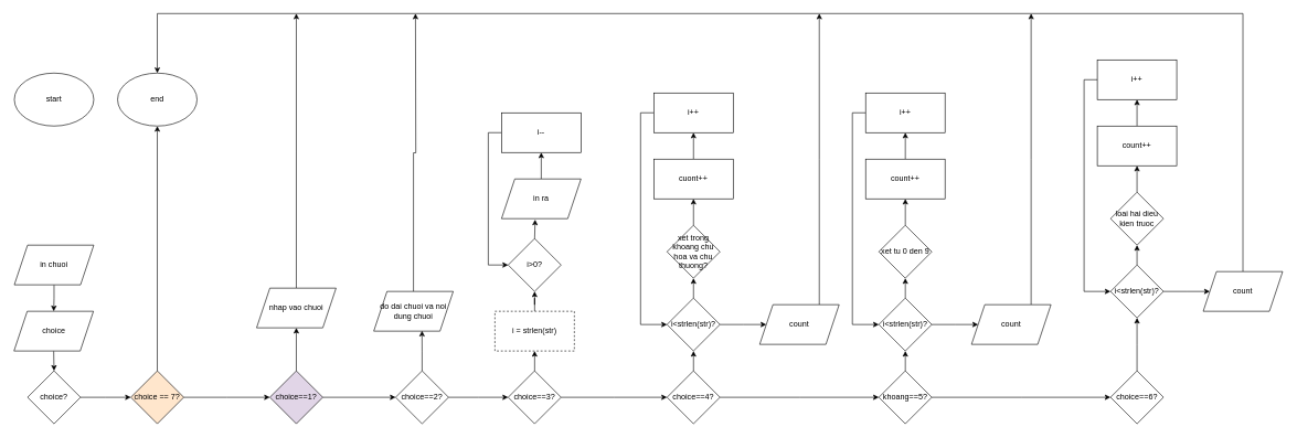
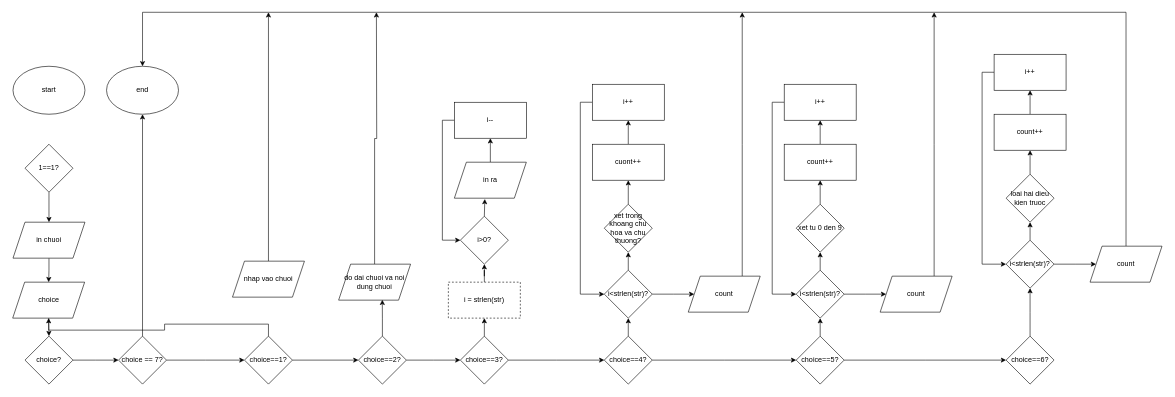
  <mxCell id="0" />
  <mxCell id="1" parent="0" />
  <mxCell id="2" value="start&lt;br&gt;" style="ellipse;whiteSpace=wrap;html=1;" parent="1" vertex="1"><mxGeometry x="21" y="110" width="120" height="80" as="geometry" /></mxCell>
  <mxCell id="3" style="edgeStyle=orthogonalEdgeStyle;rounded=0;orthogonalLoop=1;jettySize=auto;html=1;exitX=0.5;exitY=1;exitDx=0;exitDy=0;" parent="1" source="4" target="10" edge="1"><mxGeometry relative="1" as="geometry" /></mxCell>
  <mxCell id="4" value="in chuoi" style="shape=parallelogram;perimeter=parallelogramPerimeter;whiteSpace=wrap;html=1;fixedSize=1;" parent="1" vertex="1"><mxGeometry x="21" y="370" width="120" height="60" as="geometry" /></mxCell>
+ <mxCell id="5" style="edgeStyle=orthogonalEdgeStyle;rounded=0;orthogonalLoop=1;jettySize=auto;html=1;exitX=0.5;exitY=1;exitDx=0;exitDy=0;entryX=0.5;entryY=0;entryDx=0;entryDy=0;" parent="1" source="6" target="4" edge="1"><mxGeometry relative="1" as="geometry" /></mxCell>
+ <mxCell id="6" value="1==1?" style="rhombus;whiteSpace=wrap;html=1;" parent="1" vertex="1"><mxGeometry x="41" y="240" width="80" height="80" as="geometry" /></mxCell>
  <mxCell id="7" style="edgeStyle=orthogonalEdgeStyle;rounded=0;orthogonalLoop=1;jettySize=auto;html=1;exitX=1;exitY=0.5;exitDx=0;exitDy=0;" parent="1" source="8" edge="1"><mxGeometry relative="1" as="geometry"><mxPoint x="197" y="600" as="targetPoint" /></mxGeometry></mxCell>
  <mxCell id="8" value="choice?" style="rhombus;whiteSpace=wrap;html=1;" parent="1" vertex="1"><mxGeometry x="41" y="560" width="80" height="80" as="geometry" /></mxCell>
  <mxCell id="9" style="edgeStyle=orthogonalEdgeStyle;rounded=0;orthogonalLoop=1;jettySize=auto;html=1;exitX=0.5;exitY=1;exitDx=0;exitDy=0;entryX=0.5;entryY=0;entryDx=0;entryDy=0;" parent="1" source="10" target="8" edge="1"><mxGeometry relative="1" as="geometry" /></mxCell>
  <mxCell id="10" value="choice" style="shape=parallelogram;perimeter=parallelogramPerimeter;whiteSpace=wrap;html=1;fixedSize=1;" parent="1" vertex="1"><mxGeometry x="20.5" y="470" width="120" height="60" as="geometry" /></mxCell>
  <mxCell id="11" style="edgeStyle=orthogonalEdgeStyle;rounded=0;orthogonalLoop=1;jettySize=auto;html=1;exitX=1;exitY=0.5;exitDx=0;exitDy=0;" parent="1" source="13" edge="1"><mxGeometry relative="1" as="geometry"><mxPoint x="407" y="600" as="targetPoint" /></mxGeometry></mxCell>
  <mxCell id="12" style="edgeStyle=orthogonalEdgeStyle;rounded=0;orthogonalLoop=1;jettySize=auto;html=1;exitX=0.5;exitY=0;exitDx=0;exitDy=0;" edge="1" parent="1" source="13" target="76"><mxGeometry relative="1" as="geometry" /></mxCell>
- <mxCell id="13" value="choice == 7?" style="rhombus;whiteSpace=wrap;html=1;fillColor=#ffe6cc;" parent="1" vertex="1"><mxGeometry x="197" y="560" width="80" height="80" as="geometry" /></mxCell>
+ <mxCell id="13" value="choice == 7?" style="rhombus;whiteSpace=wrap;html=1;" parent="1" vertex="1"><mxGeometry x="197" y="560" width="80" height="80" as="geometry" /></mxCell>
  <mxCell id="14" style="edgeStyle=orthogonalEdgeStyle;rounded=0;orthogonalLoop=1;jettySize=auto;html=1;exitX=1;exitY=0.5;exitDx=0;exitDy=0;entryX=0;entryY=0.5;entryDx=0;entryDy=0;" parent="1" source="16" target="18" edge="1"><mxGeometry relative="1" as="geometry" /></mxCell>
- <mxCell id="15" style="edgeStyle=orthogonalEdgeStyle;rounded=0;orthogonalLoop=1;jettySize=auto;html=1;exitX=0.5;exitY=0;exitDx=0;exitDy=0;entryX=0.5;entryY=1;entryDx=0;entryDy=0;" parent="1" source="16" target="22" edge="1"><mxGeometry relative="1" as="geometry" /></mxCell>
- <mxCell id="16" value="choice==1?" style="rhombus;whiteSpace=wrap;html=1;fillColor=#e1d5e7;" parent="1" vertex="1"><mxGeometry x="407" y="560" width="80" height="80" as="geometry" /></mxCell>
+ <mxCell id="15" style="edgeStyle=orthogonalEdgeStyle;rounded=0;orthogonalLoop=1;jettySize=auto;html=1;exitX=0.5;exitY=0;exitDx=0;exitDy=0;" parent="1" source="16" target="10" edge="1"><mxGeometry relative="1" as="geometry" /></mxCell>
+ <mxCell id="16" value="choice==1?" style="rhombus;whiteSpace=wrap;html=1;" parent="1" vertex="1"><mxGeometry x="407" y="560" width="80" height="80" as="geometry" /></mxCell>
  <mxCell id="17" style="edgeStyle=orthogonalEdgeStyle;rounded=0;orthogonalLoop=1;jettySize=auto;html=1;exitX=1;exitY=0.5;exitDx=0;exitDy=0;" parent="1" source="18" edge="1"><mxGeometry relative="1" as="geometry"><mxPoint x="767" y="600" as="targetPoint" /></mxGeometry></mxCell>
  <mxCell id="18" value="choice==2?" style="rhombus;whiteSpace=wrap;html=1;" parent="1" vertex="1"><mxGeometry x="597" y="560" width="80" height="80" as="geometry" /></mxCell>
  <mxCell id="19" style="edgeStyle=orthogonalEdgeStyle;rounded=0;orthogonalLoop=1;jettySize=auto;html=1;exitX=0.5;exitY=0;exitDx=0;exitDy=0;" edge="1" parent="1" source="20"><mxGeometry relative="1" as="geometry"><mxPoint x="627" y="20" as="targetPoint" /></mxGeometry></mxCell>
  <mxCell id="20" value="do dai chuoi va noi dung chuoi" style="shape=parallelogram;perimeter=parallelogramPerimeter;whiteSpace=wrap;html=1;fixedSize=1;" parent="1" vertex="1"><mxGeometry x="564" y="440" width="120" height="60" as="geometry" /></mxCell>
  <mxCell id="21" style="edgeStyle=orthogonalEdgeStyle;rounded=0;orthogonalLoop=1;jettySize=auto;html=1;exitX=0.5;exitY=0;exitDx=0;exitDy=0;" edge="1" parent="1" source="22"><mxGeometry relative="1" as="geometry"><mxPoint x="447" y="20" as="targetPoint" /></mxGeometry></mxCell>
  <mxCell id="22" value="nhap vao chuoi" style="shape=parallelogram;perimeter=parallelogramPerimeter;whiteSpace=wrap;html=1;fixedSize=1;" parent="1" vertex="1"><mxGeometry x="387" y="435" width="120" height="60" as="geometry" /></mxCell>
  <mxCell id="23" style="edgeStyle=orthogonalEdgeStyle;rounded=0;orthogonalLoop=1;jettySize=auto;html=1;exitX=0.5;exitY=0;exitDx=0;exitDy=0;entryX=0.607;entryY=0.99;entryDx=0;entryDy=0;entryPerimeter=0;" parent="1" source="18" target="20" edge="1"><mxGeometry relative="1" as="geometry" /></mxCell>
  <mxCell id="24" style="edgeStyle=orthogonalEdgeStyle;rounded=0;orthogonalLoop=1;jettySize=auto;html=1;exitX=0.5;exitY=0;exitDx=0;exitDy=0;entryX=0.5;entryY=1;entryDx=0;entryDy=0;" edge="1" parent="1" source="26" target="29"><mxGeometry relative="1" as="geometry"><mxPoint x="807" y="540" as="targetPoint" /><Array as="points" /></mxGeometry></mxCell>
  <mxCell id="25" style="edgeStyle=orthogonalEdgeStyle;rounded=0;orthogonalLoop=1;jettySize=auto;html=1;exitX=1;exitY=0.5;exitDx=0;exitDy=0;" edge="1" parent="1" source="26"><mxGeometry relative="1" as="geometry"><mxPoint x="1007" y="600" as="targetPoint" /></mxGeometry></mxCell>
  <mxCell id="26" value="choice==3?" style="rhombus;whiteSpace=wrap;html=1;" parent="1" vertex="1"><mxGeometry x="767" y="560" width="80" height="80" as="geometry" /></mxCell>
  <mxCell id="27" value="i&amp;gt;0?" style="rhombus;whiteSpace=wrap;html=1;" vertex="1" parent="1"><mxGeometry x="767" y="360" width="80" height="80" as="geometry" /></mxCell>
  <mxCell id="28" style="edgeStyle=orthogonalEdgeStyle;rounded=0;orthogonalLoop=1;jettySize=auto;html=1;exitX=0.5;exitY=0;exitDx=0;exitDy=0;" edge="1" parent="1" source="29" target="27"><mxGeometry relative="1" as="geometry" /></mxCell>
  <mxCell id="29" value="i = strlen(str)" style="rounded=0;whiteSpace=wrap;html=1;dashed=1;" vertex="1" parent="1"><mxGeometry x="747" y="470" width="120" height="60" as="geometry" /></mxCell>
  <mxCell id="30" style="edgeStyle=orthogonalEdgeStyle;rounded=0;orthogonalLoop=1;jettySize=auto;html=1;exitX=0.5;exitY=0;exitDx=0;exitDy=0;entryX=0.5;entryY=1;entryDx=0;entryDy=0;" edge="1" parent="1" source="31" target="34"><mxGeometry relative="1" as="geometry" /></mxCell>
  <mxCell id="31" value="in ra" style="shape=parallelogram;perimeter=parallelogramPerimeter;whiteSpace=wrap;html=1;fixedSize=1;" vertex="1" parent="1"><mxGeometry x="757" y="270" width="120" height="60" as="geometry" /></mxCell>
  <mxCell id="32" style="edgeStyle=orthogonalEdgeStyle;rounded=0;orthogonalLoop=1;jettySize=auto;html=1;exitX=0.5;exitY=0;exitDx=0;exitDy=0;entryX=0.423;entryY=1.023;entryDx=0;entryDy=0;entryPerimeter=0;" edge="1" parent="1" source="27" target="31"><mxGeometry relative="1" as="geometry" /></mxCell>
  <mxCell id="33" style="edgeStyle=orthogonalEdgeStyle;rounded=0;orthogonalLoop=1;jettySize=auto;html=1;exitX=0;exitY=0.5;exitDx=0;exitDy=0;entryX=0;entryY=0.5;entryDx=0;entryDy=0;" edge="1" parent="1" source="34" target="27"><mxGeometry relative="1" as="geometry" /></mxCell>
  <mxCell id="34" value="i--" style="rounded=0;whiteSpace=wrap;html=1;" vertex="1" parent="1"><mxGeometry x="757" y="170" width="120" height="60" as="geometry" /></mxCell>
  <mxCell id="35" style="edgeStyle=orthogonalEdgeStyle;rounded=0;orthogonalLoop=1;jettySize=auto;html=1;exitX=0.5;exitY=0;exitDx=0;exitDy=0;entryX=0.5;entryY=1;entryDx=0;entryDy=0;" edge="1" parent="1" source="37"><mxGeometry relative="1" as="geometry"><mxPoint x="1047" y="530" as="targetPoint" /></mxGeometry></mxCell>
  <mxCell id="36" style="edgeStyle=orthogonalEdgeStyle;rounded=0;orthogonalLoop=1;jettySize=auto;html=1;exitX=1;exitY=0.5;exitDx=0;exitDy=0;" edge="1" parent="1" source="37"><mxGeometry relative="1" as="geometry"><mxPoint x="1327" y="600" as="targetPoint" /></mxGeometry></mxCell>
  <mxCell id="37" value="choice==4?" style="rhombus;whiteSpace=wrap;html=1;" vertex="1" parent="1"><mxGeometry x="1007" y="560" width="80" height="80" as="geometry" /></mxCell>
  <mxCell id="38" style="edgeStyle=orthogonalEdgeStyle;rounded=0;orthogonalLoop=1;jettySize=auto;html=1;exitX=0.5;exitY=0;exitDx=0;exitDy=0;entryX=0.5;entryY=1;entryDx=0;entryDy=0;" edge="1" parent="1" source="40" target="42"><mxGeometry relative="1" as="geometry" /></mxCell>
  <mxCell id="39" style="edgeStyle=orthogonalEdgeStyle;rounded=0;orthogonalLoop=1;jettySize=auto;html=1;exitX=1;exitY=0.5;exitDx=0;exitDy=0;" edge="1" parent="1" source="40"><mxGeometry relative="1" as="geometry"><mxPoint x="1157" y="490" as="targetPoint" /></mxGeometry></mxCell>
  <mxCell id="40" value="i&amp;lt;strlen(str)?" style="rhombus;whiteSpace=wrap;html=1;" vertex="1" parent="1"><mxGeometry x="1007" y="450" width="80" height="80" as="geometry" /></mxCell>
  <mxCell id="41" style="edgeStyle=orthogonalEdgeStyle;rounded=0;orthogonalLoop=1;jettySize=auto;html=1;exitX=0.5;exitY=0;exitDx=0;exitDy=0;entryX=0.5;entryY=1;entryDx=0;entryDy=0;" edge="1" parent="1" source="42" target="44"><mxGeometry relative="1" as="geometry" /></mxCell>
  <mxCell id="42" value="xet trong khoang chu hoa va chu thuong?" style="rhombus;whiteSpace=wrap;html=1;" vertex="1" parent="1"><mxGeometry x="1007" y="340" width="80" height="80" as="geometry" /></mxCell>
  <mxCell id="43" style="edgeStyle=orthogonalEdgeStyle;rounded=0;orthogonalLoop=1;jettySize=auto;html=1;exitX=0.5;exitY=0;exitDx=0;exitDy=0;entryX=0.5;entryY=1;entryDx=0;entryDy=0;" edge="1" parent="1" source="44" target="46"><mxGeometry relative="1" as="geometry" /></mxCell>
  <mxCell id="44" value="cuont++" style="rounded=0;whiteSpace=wrap;html=1;" vertex="1" parent="1"><mxGeometry x="987" y="240" width="120" height="60" as="geometry" /></mxCell>
  <mxCell id="45" style="edgeStyle=orthogonalEdgeStyle;rounded=0;orthogonalLoop=1;jettySize=auto;html=1;exitX=0;exitY=0.5;exitDx=0;exitDy=0;entryX=0;entryY=0.5;entryDx=0;entryDy=0;" edge="1" parent="1" source="46" target="40"><mxGeometry relative="1" as="geometry" /></mxCell>
  <mxCell id="46" value="i++" style="rounded=0;whiteSpace=wrap;html=1;" vertex="1" parent="1"><mxGeometry x="987" y="140" width="120" height="60" as="geometry" /></mxCell>
  <mxCell id="47" style="edgeStyle=orthogonalEdgeStyle;rounded=0;orthogonalLoop=1;jettySize=auto;html=1;exitX=0.75;exitY=0;exitDx=0;exitDy=0;" edge="1" parent="1" source="48"><mxGeometry relative="1" as="geometry"><mxPoint x="1237" y="20" as="targetPoint" /></mxGeometry></mxCell>
  <mxCell id="48" value="count" style="shape=parallelogram;perimeter=parallelogramPerimeter;whiteSpace=wrap;html=1;fixedSize=1;" vertex="1" parent="1"><mxGeometry x="1147" y="460" width="120" height="60" as="geometry" /></mxCell>
  <mxCell id="49" style="edgeStyle=orthogonalEdgeStyle;rounded=0;orthogonalLoop=1;jettySize=auto;html=1;exitX=0.5;exitY=0;exitDx=0;exitDy=0;entryX=0.5;entryY=1;entryDx=0;entryDy=0;" edge="1" parent="1" source="51" target="54"><mxGeometry relative="1" as="geometry" /></mxCell>
  <mxCell id="50" style="edgeStyle=orthogonalEdgeStyle;rounded=0;orthogonalLoop=1;jettySize=auto;html=1;exitX=1;exitY=0.5;exitDx=0;exitDy=0;" edge="1" parent="1" source="51"><mxGeometry relative="1" as="geometry"><mxPoint x="1677" y="600" as="targetPoint" /></mxGeometry></mxCell>
- <mxCell id="51" value="khoang==5?" style="rhombus;whiteSpace=wrap;html=1;" vertex="1" parent="1"><mxGeometry x="1327" y="560" width="80" height="80" as="geometry" /></mxCell>
+ <mxCell id="51" value="choice==5?" style="rhombus;whiteSpace=wrap;html=1;" vertex="1" parent="1"><mxGeometry x="1327" y="560" width="80" height="80" as="geometry" /></mxCell>
  <mxCell id="52" style="edgeStyle=orthogonalEdgeStyle;rounded=0;orthogonalLoop=1;jettySize=auto;html=1;exitX=0.5;exitY=0;exitDx=0;exitDy=0;entryX=0.5;entryY=1;entryDx=0;entryDy=0;" edge="1" source="54" target="56" parent="1"><mxGeometry relative="1" as="geometry" /></mxCell>
  <mxCell id="53" style="edgeStyle=orthogonalEdgeStyle;rounded=0;orthogonalLoop=1;jettySize=auto;html=1;exitX=1;exitY=0.5;exitDx=0;exitDy=0;" edge="1" source="54" parent="1"><mxGeometry relative="1" as="geometry"><mxPoint x="1477" y="490" as="targetPoint" /></mxGeometry></mxCell>
  <mxCell id="54" value="i&amp;lt;strlen(str)?" style="rhombus;whiteSpace=wrap;html=1;" vertex="1" parent="1"><mxGeometry x="1327" y="450" width="80" height="80" as="geometry" /></mxCell>
  <mxCell id="55" style="edgeStyle=orthogonalEdgeStyle;rounded=0;orthogonalLoop=1;jettySize=auto;html=1;exitX=0.5;exitY=0;exitDx=0;exitDy=0;entryX=0.5;entryY=1;entryDx=0;entryDy=0;" edge="1" source="56" target="58" parent="1"><mxGeometry relative="1" as="geometry" /></mxCell>
  <mxCell id="56" value="xet tu 0 den 9" style="rhombus;whiteSpace=wrap;html=1;" vertex="1" parent="1"><mxGeometry x="1327" y="340" width="80" height="80" as="geometry" /></mxCell>
  <mxCell id="57" style="edgeStyle=orthogonalEdgeStyle;rounded=0;orthogonalLoop=1;jettySize=auto;html=1;exitX=0.5;exitY=0;exitDx=0;exitDy=0;entryX=0.5;entryY=1;entryDx=0;entryDy=0;" edge="1" source="58" target="60" parent="1"><mxGeometry relative="1" as="geometry" /></mxCell>
  <mxCell id="58" value="count++" style="rounded=0;whiteSpace=wrap;html=1;" vertex="1" parent="1"><mxGeometry x="1307" y="240" width="120" height="60" as="geometry" /></mxCell>
  <mxCell id="59" style="edgeStyle=orthogonalEdgeStyle;rounded=0;orthogonalLoop=1;jettySize=auto;html=1;exitX=0;exitY=0.5;exitDx=0;exitDy=0;entryX=0;entryY=0.5;entryDx=0;entryDy=0;" edge="1" source="60" target="54" parent="1"><mxGeometry relative="1" as="geometry" /></mxCell>
  <mxCell id="60" value="i++" style="rounded=0;whiteSpace=wrap;html=1;" vertex="1" parent="1"><mxGeometry x="1307" y="140" width="120" height="60" as="geometry" /></mxCell>
  <mxCell id="61" style="edgeStyle=orthogonalEdgeStyle;rounded=0;orthogonalLoop=1;jettySize=auto;html=1;exitX=0.75;exitY=0;exitDx=0;exitDy=0;" edge="1" parent="1" source="62"><mxGeometry relative="1" as="geometry"><mxPoint x="1557" y="20" as="targetPoint" /></mxGeometry></mxCell>
  <mxCell id="62" value="count" style="shape=parallelogram;perimeter=parallelogramPerimeter;whiteSpace=wrap;html=1;fixedSize=1;" vertex="1" parent="1"><mxGeometry x="1467" y="460" width="120" height="60" as="geometry" /></mxCell>
  <mxCell id="63" style="edgeStyle=orthogonalEdgeStyle;rounded=0;orthogonalLoop=1;jettySize=auto;html=1;exitX=0.5;exitY=0;exitDx=0;exitDy=0;" edge="1" parent="1" source="64"><mxGeometry relative="1" as="geometry"><mxPoint x="1717" y="480" as="targetPoint" /></mxGeometry></mxCell>
  <mxCell id="64" value="choice==6?" style="rhombus;whiteSpace=wrap;html=1;" vertex="1" parent="1"><mxGeometry x="1677" y="560" width="80" height="80" as="geometry" /></mxCell>
  <mxCell id="65" style="edgeStyle=orthogonalEdgeStyle;rounded=0;orthogonalLoop=1;jettySize=auto;html=1;exitX=0.5;exitY=0;exitDx=0;exitDy=0;entryX=0.5;entryY=1;entryDx=0;entryDy=0;" edge="1" source="67" target="69" parent="1"><mxGeometry relative="1" as="geometry" /></mxCell>
  <mxCell id="66" style="edgeStyle=orthogonalEdgeStyle;rounded=0;orthogonalLoop=1;jettySize=auto;html=1;exitX=1;exitY=0.5;exitDx=0;exitDy=0;" edge="1" source="67" parent="1"><mxGeometry relative="1" as="geometry"><mxPoint x="1827" y="440" as="targetPoint" /></mxGeometry></mxCell>
  <mxCell id="67" value="i&amp;lt;strlen(str)?" style="rhombus;whiteSpace=wrap;html=1;" vertex="1" parent="1"><mxGeometry x="1677" y="400" width="80" height="80" as="geometry" /></mxCell>
  <mxCell id="68" style="edgeStyle=orthogonalEdgeStyle;rounded=0;orthogonalLoop=1;jettySize=auto;html=1;exitX=0.5;exitY=0;exitDx=0;exitDy=0;entryX=0.5;entryY=1;entryDx=0;entryDy=0;" edge="1" source="69" target="71" parent="1"><mxGeometry relative="1" as="geometry" /></mxCell>
  <mxCell id="69" value="loai hai dieu kien truoc" style="rhombus;whiteSpace=wrap;html=1;" vertex="1" parent="1"><mxGeometry x="1677" y="290" width="80" height="80" as="geometry" /></mxCell>
  <mxCell id="70" style="edgeStyle=orthogonalEdgeStyle;rounded=0;orthogonalLoop=1;jettySize=auto;html=1;exitX=0.5;exitY=0;exitDx=0;exitDy=0;entryX=0.5;entryY=1;entryDx=0;entryDy=0;" edge="1" source="71" target="73" parent="1"><mxGeometry relative="1" as="geometry" /></mxCell>
  <mxCell id="71" value="count++" style="rounded=0;whiteSpace=wrap;html=1;" vertex="1" parent="1"><mxGeometry x="1657" y="190" width="120" height="60" as="geometry" /></mxCell>
  <mxCell id="72" style="edgeStyle=orthogonalEdgeStyle;rounded=0;orthogonalLoop=1;jettySize=auto;html=1;exitX=0;exitY=0.5;exitDx=0;exitDy=0;entryX=0;entryY=0.5;entryDx=0;entryDy=0;" edge="1" source="73" target="67" parent="1"><mxGeometry relative="1" as="geometry" /></mxCell>
  <mxCell id="73" value="i++" style="rounded=0;whiteSpace=wrap;html=1;" vertex="1" parent="1"><mxGeometry x="1657" width="120" height="60" as="geometry" y="90" /></mxCell>
  <mxCell id="74" style="edgeStyle=orthogonalEdgeStyle;rounded=0;orthogonalLoop=1;jettySize=auto;html=1;exitX=0.5;exitY=0;exitDx=0;exitDy=0;entryX=0.5;entryY=0;entryDx=0;entryDy=0;" edge="1" parent="1" source="75" target="76"><mxGeometry relative="1" as="geometry"><mxPoint x="1877" y="16.8" as="targetPoint" /><Array as="points"><mxPoint x="1877" y="20" /><mxPoint x="237" y="20" /></Array></mxGeometry></mxCell>
  <mxCell id="75" value="count" style="shape=parallelogram;perimeter=parallelogramPerimeter;whiteSpace=wrap;html=1;fixedSize=1;" vertex="1" parent="1"><mxGeometry x="1817" y="410" width="120" height="60" as="geometry" /></mxCell>
  <mxCell id="76" value="end" style="ellipse;whiteSpace=wrap;html=1;" vertex="1" parent="1"><mxGeometry x="177" y="110" width="120" height="80" as="geometry" /></mxCell>
